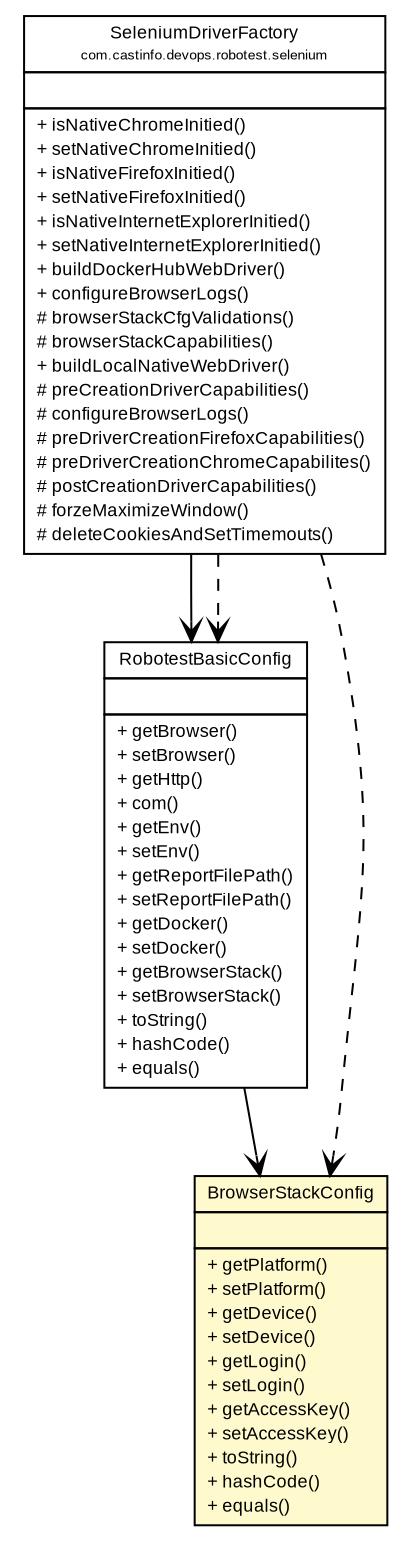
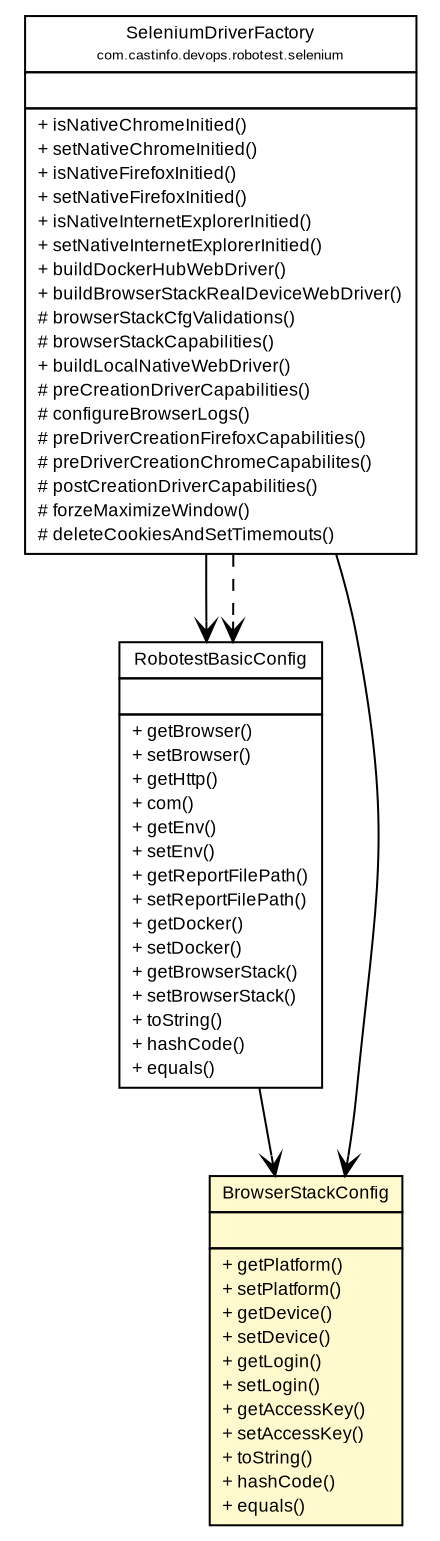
  digraph {
    nodesep=0.25
    ranksep=0.5
    node [fontcolor=black fontname=arial fontsize=9.0 shape=plaintext]
    edge [arrowhead=open color=black fontcolor=black fontname=arial fontsize=10.0 headport=p labelfontname=arial labelfontsize=10 tailport=p]
    n1 [label=<<table title="com.castinfo.devops.robotest.config.RobotestBasicConfig" border="0" cellborder="1" cellspacing="0" cellpadding="2" port="p" href="./RobotestBasicConfig.html"> 		<tr><td><table border="0" cellspacing="0" cellpadding="1"> <tr><td align="center" balign="center"> RobotestBasicConfig </td></tr> 		</table></td></tr> 		<tr><td><table border="0" cellspacing="0" cellpadding="1"> <tr><td align="left" balign="left">  </td></tr> 		</table></td></tr> 		<tr><td><table border="0" cellspacing="0" cellpadding="1"> <tr><td align="left" balign="left"> + getBrowser() </td></tr> <tr><td align="left" balign="left"> + setBrowser() </td></tr> <tr><td align="left" balign="left"> + getHttp() </td></tr> <tr><td align="left" balign="left"> + com() </td></tr> <tr><td align="left" balign="left"> + getEnv() </td></tr> <tr><td align="left" balign="left"> + setEnv() </td></tr> <tr><td align="left" balign="left"> + getReportFilePath() </td></tr> <tr><td align="left" balign="left"> + setReportFilePath() </td></tr> <tr><td align="left" balign="left"> + getDocker() </td></tr> <tr><td align="left" balign="left"> + setDocker() </td></tr> <tr><td align="left" balign="left"> + getBrowserStack() </td></tr> <tr><td align="left" balign="left"> + setBrowserStack() </td></tr> <tr><td align="left" balign="left"> + toString() </td></tr> <tr><td align="left" balign="left"> + hashCode() </td></tr> <tr><td align="left" balign="left"> + equals() </td></tr> 		</table></td></tr> 		</table>>]
    n2 [label=<<table title="com.castinfo.devops.robotest.config.BrowserStackConfig" border="0" cellborder="1" cellspacing="0" cellpadding="2" port="p" bgcolor="lemonChiffon" href="./BrowserStackConfig.html"> 		<tr><td><table border="0" cellspacing="0" cellpadding="1"> <tr><td align="center" balign="center"> BrowserStackConfig </td></tr> 		</table></td></tr> 		<tr><td><table border="0" cellspacing="0" cellpadding="1"> <tr><td align="left" balign="left">  </td></tr> 		</table></td></tr> 		<tr><td><table border="0" cellspacing="0" cellpadding="1"> <tr><td align="left" balign="left"> + getPlatform() </td></tr> <tr><td align="left" balign="left"> + setPlatform() </td></tr> <tr><td align="left" balign="left"> + getDevice() </td></tr> <tr><td align="left" balign="left"> + setDevice() </td></tr> <tr><td align="left" balign="left"> + getLogin() </td></tr> <tr><td align="left" balign="left"> + setLogin() </td></tr> <tr><td align="left" balign="left"> + getAccessKey() </td></tr> <tr><td align="left" balign="left"> + setAccessKey() </td></tr> <tr><td align="left" balign="left"> + toString() </td></tr> <tr><td align="left" balign="left"> + hashCode() </td></tr> <tr><td align="left" balign="left"> + equals() </td></tr> 		</table></td></tr> 		</table>>]
-   n3 [label=<<table title="com.castinfo.devops.robotest.selenium.SeleniumDriverFactory" border="0" cellborder="1" cellspacing="0" cellpadding="2" port="p" href="../selenium/SeleniumDriverFactory.html"> 		<tr><td><table border="0" cellspacing="0" cellpadding="1"> <tr><td align="center" balign="center"> SeleniumDriverFactory </td></tr> <tr><td align="center" balign="center"><font point-size="7.0"> com.castinfo.devops.robotest.selenium </font></td></tr> 		</table></td></tr> 		<tr><td><table border="0" cellspacing="0" cellpadding="1"> <tr><td align="left" balign="left">  </td></tr> 		</table></td></tr> 		<tr><td><table border="0" cellspacing="0" cellpadding="1"> <tr><td align="left" balign="left"> + isNativeChromeInitied() </td></tr> <tr><td align="left" balign="left"> + setNativeChromeInitied() </td></tr> <tr><td align="left" balign="left"> + isNativeFirefoxInitied() </td></tr> <tr><td align="left" balign="left"> + setNativeFirefoxInitied() </td></tr> <tr><td align="left" balign="left"> + isNativeInternetExplorerInitied() </td></tr> <tr><td align="left" balign="left"> + setNativeInternetExplorerInitied() </td></tr> <tr><td align="left" balign="left"> + buildDockerHubWebDriver() </td></tr> <tr><td align="left" balign="left"> + configureBrowserLogs() </td></tr> <tr><td align="left" balign="left"> # browserStackCfgValidations() </td></tr> <tr><td align="left" balign="left"> # browserStackCapabilities() </td></tr> <tr><td align="left" balign="left"> + buildLocalNativeWebDriver() </td></tr> <tr><td align="left" balign="left"> # preCreationDriverCapabilities() </td></tr> <tr><td align="left" balign="left"> # configureBrowserLogs() </td></tr> <tr><td align="left" balign="left"> # preDriverCreationFirefoxCapabilities() </td></tr> <tr><td align="left" balign="left"> # preDriverCreationChromeCapabilites() </td></tr> <tr><td align="left" balign="left"> # postCreationDriverCapabilities() </td></tr> <tr><td align="left" balign="left"> # forzeMaximizeWindow() </td></tr> <tr><td align="left" balign="left"> # deleteCookiesAndSetTimemouts() </td></tr> 		</table></td></tr> 		</table>>]
+   n3 [label=<<table title="com.castinfo.devops.robotest.selenium.SeleniumDriverFactory" border="0" cellborder="1" cellspacing="0" cellpadding="2" port="p" href="../selenium/SeleniumDriverFactory.html"> 		<tr><td><table border="0" cellspacing="0" cellpadding="1"> <tr><td align="center" balign="center"> SeleniumDriverFactory </td></tr> <tr><td align="center" balign="center"><font point-size="7.0"> com.castinfo.devops.robotest.selenium </font></td></tr> 		</table></td></tr> 		<tr><td><table border="0" cellspacing="0" cellpadding="1"> <tr><td align="left" balign="left">  </td></tr> 		</table></td></tr> 		<tr><td><table border="0" cellspacing="0" cellpadding="1"> <tr><td align="left" balign="left"> + isNativeChromeInitied() </td></tr> <tr><td align="left" balign="left"> + setNativeChromeInitied() </td></tr> <tr><td align="left" balign="left"> + isNativeFirefoxInitied() </td></tr> <tr><td align="left" balign="left"> + setNativeFirefoxInitied() </td></tr> <tr><td align="left" balign="left"> + isNativeInternetExplorerInitied() </td></tr> <tr><td align="left" balign="left"> + setNativeInternetExplorerInitied() </td></tr> <tr><td align="left" balign="left"> + buildDockerHubWebDriver() </td></tr> <tr><td align="left" balign="left"> + buildBrowserStackRealDeviceWebDriver() </td></tr> <tr><td align="left" balign="left"> # browserStackCfgValidations() </td></tr> <tr><td align="left" balign="left"> # browserStackCapabilities() </td></tr> <tr><td align="left" balign="left"> + buildLocalNativeWebDriver() </td></tr> <tr><td align="left" balign="left"> # preCreationDriverCapabilities() </td></tr> <tr><td align="left" balign="left"> # configureBrowserLogs() </td></tr> <tr><td align="left" balign="left"> # preDriverCreationFirefoxCapabilities() </td></tr> <tr><td align="left" balign="left"> # preDriverCreationChromeCapabilites() </td></tr> <tr><td align="left" balign="left"> # postCreationDriverCapabilities() </td></tr> <tr><td align="left" balign="left"> # forzeMaximizeWindow() </td></tr> <tr><td align="left" balign="left"> # deleteCookiesAndSetTimemouts() </td></tr> 		</table></td></tr> 		</table>>]
    n1 -> n2
    n3 -> n1
    n3 -> n1 [style=dashed]
-   n3 -> n2 [style=dashed]
+   n3 -> n2 [style=solid]
  }
